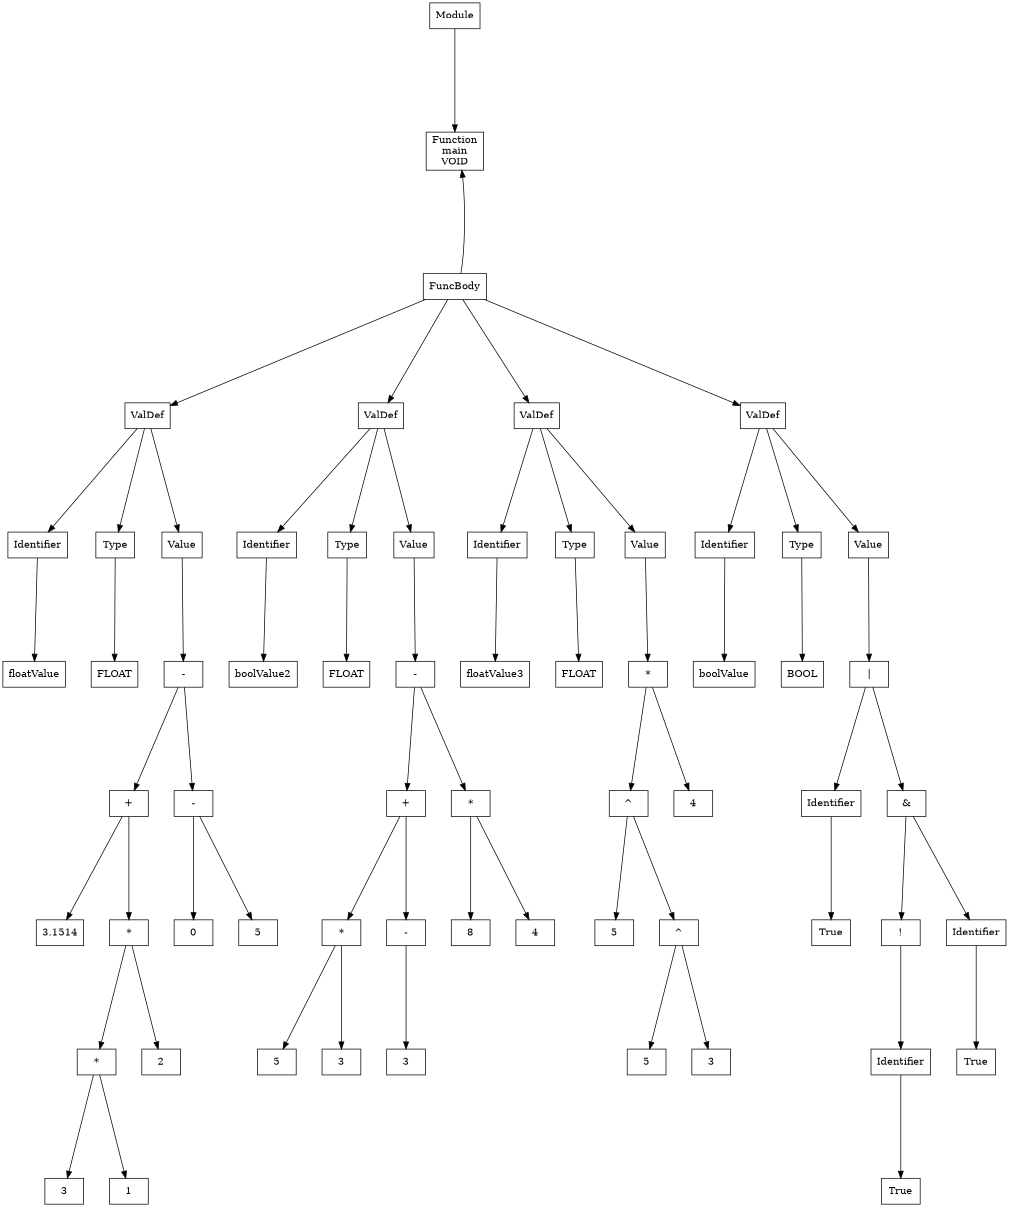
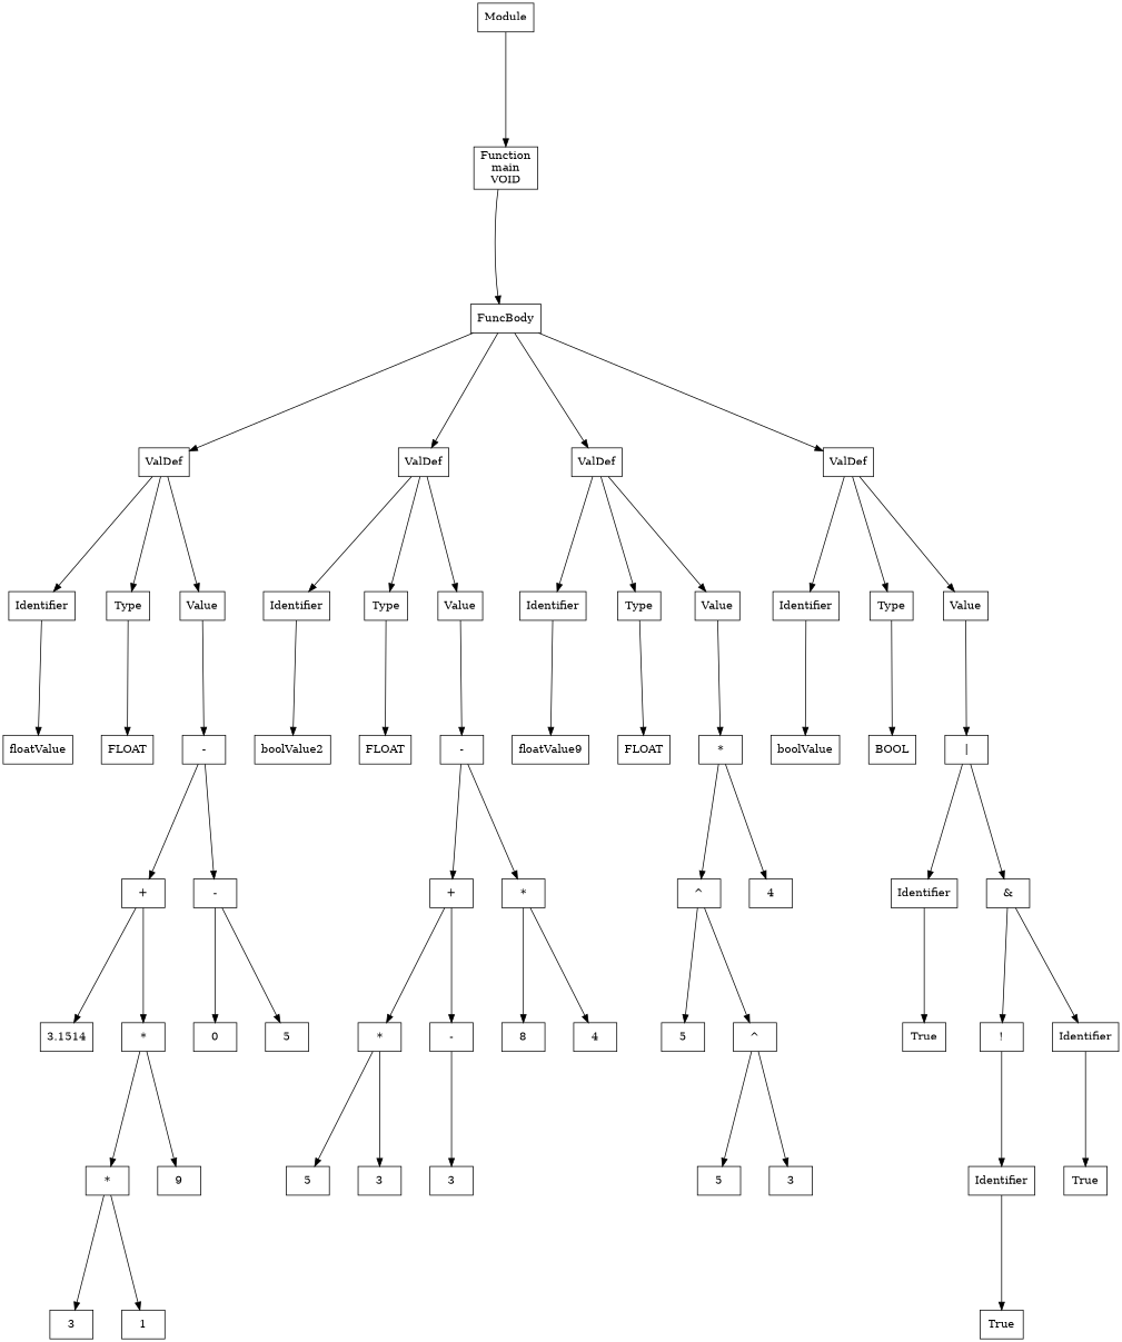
  digraph {
    nodesep=0.5
    ordering=out
    ranksep=2
    node [shape=box]
    n1 [label=Module]
    n2 [label="Function\nmain\nVOID"]
    n3 [label=FuncBody]
    n4 [label=ValDef]
    n5 [label=ValDef]
    n6 [label=ValDef]
    n7 [label=ValDef]
    n8 [label=Identifier]
    n9 [label=Type]
    n10 [label=Value]
    n11 [label=Identifier]
    n12 [label=Type]
    n13 [label=Value]
    n14 [label=Identifier]
    n15 [label=Type]
    n16 [label=Value]
    n17 [label=Identifier]
    n18 [label=Type]
    n19 [label=Value]
    n20 [label=floatValue]
    n21 [label=FLOAT]
    n22 [label="-"]
    n23 [label="+"]
    n24 [label="-"]
    n25 [label=3.1514]
    n26 [label="*"]
    n27 [label=0]
    n28 [label=5]
    n29 [label="*"]
-   n30 [label=2]
+   n30 [label=9]
    n31 [label=3]
    n32 [label=1]
    n33 [label=boolValue2]
    n34 [label=FLOAT]
    n35 [label="-"]
    n36 [label="+"]
    n37 [label="*"]
    n38 [label="*"]
    n39 [label="-"]
    n40 [label=8]
    n41 [label=4]
    n42 [label=5]
    n43 [label=3]
    n44 [label=3]
-   n45 [label=floatValue3]
+   n45 [label=floatValue9]
    n46 [label=FLOAT]
    n47 [label="*"]
    n48 [label="^"]
    n49 [label=4]
    n50 [label=5]
    n51 [label="^"]
    n52 [label=5]
    n53 [label=3]
    n54 [label=boolValue]
    n55 [label=BOOL]
    n56 [label="|"]
    n57 [label=Identifier]
    n58 [label="&"]
    n59 [label=True]
    n60 [label="!"]
    n61 [label=Identifier]
    n62 [label=Identifier]
    n63 [label=True]
    n64 [label=True]
    n1 -> n2
-   n3 -> n2
+   n2 -> n3
    n3 -> n4
    n3 -> n5
    n3 -> n6
    n3 -> n7
    n4 -> n8
    n4 -> n9
    n4 -> n10
    n5 -> n11
    n5 -> n12
    n5 -> n13
    n6 -> n14
    n6 -> n15
    n6 -> n16
    n7 -> n17
    n7 -> n18
    n7 -> n19
    n8 -> n20
    n9 -> n21
    n10 -> n22
    n11 -> n33
    n12 -> n34
    n13 -> n35
    n14 -> n45
    n15 -> n46
    n16 -> n47
    n17 -> n54
    n18 -> n55
    n19 -> n56
    n22 -> n23
    n22 -> n24
    n23 -> n25
    n23 -> n26
    n24 -> n27
    n24 -> n28
    n26 -> n29
    n26 -> n30
    n29 -> n31
    n29 -> n32
    n35 -> n36
    n35 -> n37
    n36 -> n38
    n36 -> n39
    n37 -> n40
    n37 -> n41
    n38 -> n42
    n38 -> n43
    n39 -> n44
    n47 -> n48
    n47 -> n49
    n48 -> n50
    n48 -> n51
    n51 -> n52
    n51 -> n53
    n56 -> n57
    n56 -> n58
    n57 -> n59
    n58 -> n60
    n58 -> n61
    n60 -> n62
    n61 -> n63
    n62 -> n64
  }
